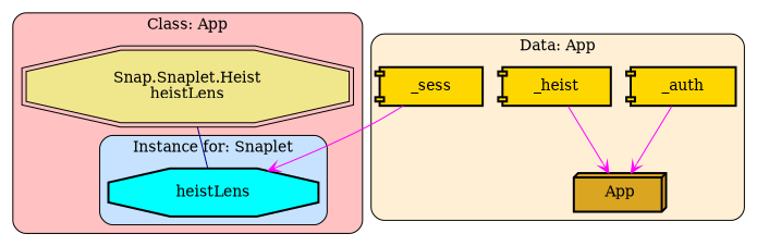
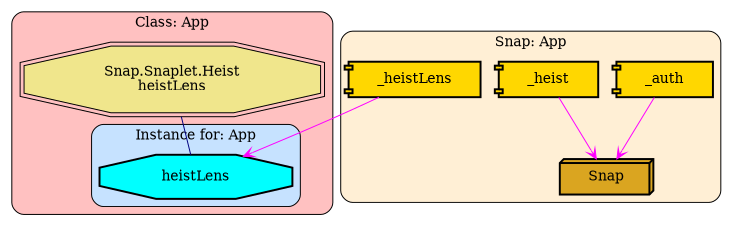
  digraph {
    node [fillcolor=gold margin="0.4,0.1" shape=component style="filled,bold"]
    edge [color=magenta penwidth=1 arrowhead=vee arrowtail=odot]
    n1 [fillcolor=cyan label=heistLens shape=octagon]
    n2 [fillcolor=khaki label="Snap.Snaplet.Heist\nheistLens" shape=doubleoctagon style="filled,solid"]
-   n3 [fillcolor=goldenrod label=App shape=box3d]
+   n3 [fillcolor=goldenrod label=Snap shape=box3d]
    n4 [label=_auth]
    n5 [label=_heist]
-   n6 [label=_sess]
+   n6 [label=_heistLens]
    subgraph cluster_1 {
      fillcolor=rosybrown1
      label="Class: App"
      style="filled,rounded"
      n2
      subgraph cluster_2 {
        fillcolor=slategray1
-       label="Instance for: Snaplet"
+       label="Instance for: App"
        style="filled,rounded"
        n1
      }
    }
    subgraph cluster_3 {
      fillcolor=papayawhip
-     label="Data: App"
+     label="Snap: App"
      style="filled,rounded"
      n3
      n4
      n5
      n6
    }
    n2 -> n1 [color=navy dir=none arrowhead="" arrowtail=""]
    n4 -> n3
    n5 -> n3
    n6 -> n1
  }
